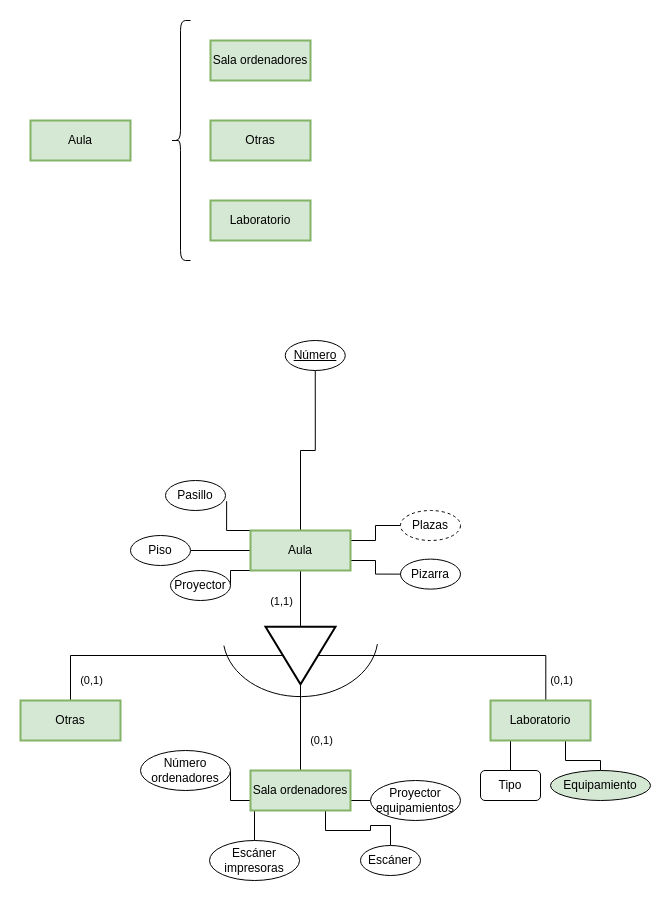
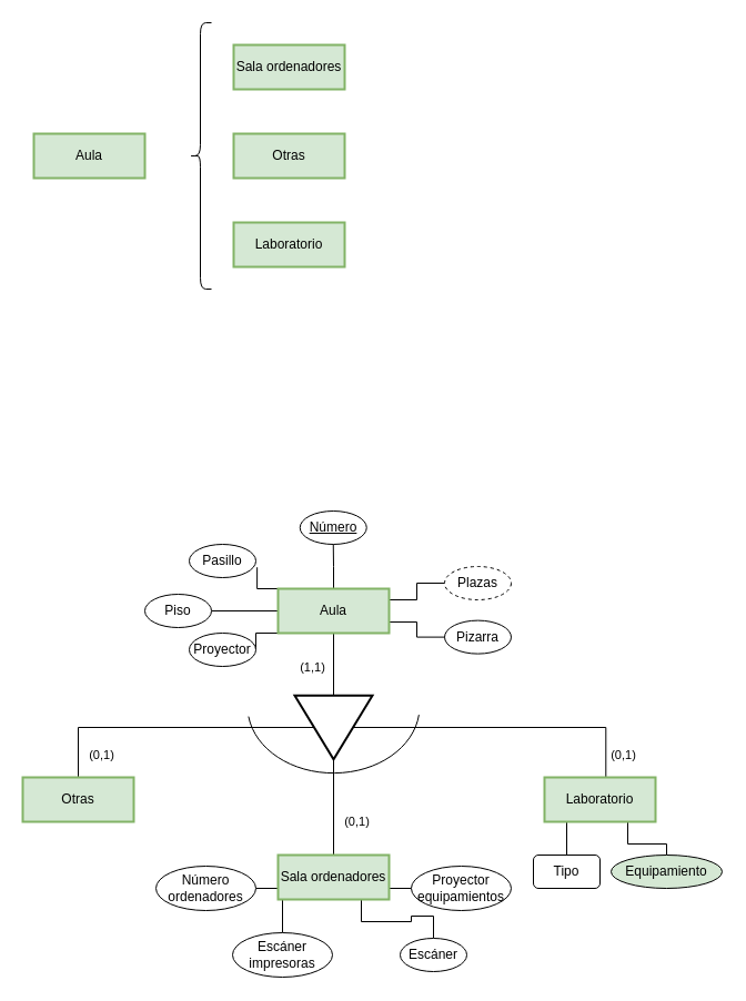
  <mxCell id="0" />
  <mxCell id="1" parent="0" />
  <mxCell id="2" value="Aula" style="whiteSpace=wrap;html=1;align=center;strokeWidth=2;fillColor=#d5e8d4;strokeColor=#82b366;" parent="1" vertex="1"><mxGeometry x="30" y="120" width="100" height="40" as="geometry" /></mxCell>
  <mxCell id="3" value="Sala ordenadores" style="whiteSpace=wrap;html=1;align=center;strokeWidth=2;fillColor=#d5e8d4;strokeColor=#82b366;" parent="1" vertex="1"><mxGeometry x="210" y="40" width="100" height="40" as="geometry" /></mxCell>
  <mxCell id="4" value="Laboratorio" style="whiteSpace=wrap;html=1;align=center;strokeWidth=2;fillColor=#d5e8d4;strokeColor=#82b366;" parent="1" vertex="1"><mxGeometry x="210" y="200" width="100" height="40" as="geometry" /></mxCell>
  <mxCell id="5" value="Otras" style="whiteSpace=wrap;html=1;align=center;strokeWidth=2;fillColor=#d5e8d4;strokeColor=#82b366;" parent="1" vertex="1"><mxGeometry x="210" y="120" width="100" height="40" as="geometry" /></mxCell>
  <mxCell id="6" style="edgeStyle=orthogonalEdgeStyle;rounded=0;orthogonalLoop=1;jettySize=auto;html=1;exitX=0.5;exitY=1;exitDx=0;exitDy=0;entryX=0;entryY=0.5;entryDx=0;entryDy=0;endArrow=none;endFill=0;" parent="1" source="14" target="19" edge="1"><mxGeometry relative="1" as="geometry" /></mxCell>
  <mxCell id="7" value="(1,1)" style="edgeLabel;html=1;align=center;verticalAlign=middle;resizable=0;points=[];" vertex="1" connectable="0" parent="6"><mxGeometry x="0.202" y="-1" relative="1" as="geometry"><mxPoint x="-19" y="-4" as="offset" /></mxGeometry></mxCell>
  <mxCell id="8" style="edgeStyle=orthogonalEdgeStyle;rounded=0;orthogonalLoop=1;jettySize=auto;html=1;exitX=0.5;exitY=0;exitDx=0;exitDy=0;entryX=0.5;entryY=1;entryDx=0;entryDy=0;endArrow=none;endFill=0;" edge="1" parent="1" source="14" target="41"><mxGeometry relative="1" as="geometry" /></mxCell>
  <mxCell id="9" style="edgeStyle=orthogonalEdgeStyle;rounded=0;orthogonalLoop=1;jettySize=auto;html=1;exitX=0;exitY=0;exitDx=0;exitDy=0;entryX=1.019;entryY=0.69;entryDx=0;entryDy=0;entryPerimeter=0;endArrow=none;endFill=0;" edge="1" parent="1" source="14" target="37"><mxGeometry relative="1" as="geometry" /></mxCell>
  <mxCell id="10" style="edgeStyle=orthogonalEdgeStyle;rounded=0;orthogonalLoop=1;jettySize=auto;html=1;exitX=0;exitY=1;exitDx=0;exitDy=0;entryX=1;entryY=0.5;entryDx=0;entryDy=0;endArrow=none;endFill=0;" edge="1" parent="1" source="14" target="39"><mxGeometry relative="1" as="geometry" /></mxCell>
  <mxCell id="11" style="edgeStyle=orthogonalEdgeStyle;rounded=0;orthogonalLoop=1;jettySize=auto;html=1;exitX=0;exitY=0.5;exitDx=0;exitDy=0;entryX=1;entryY=0.5;entryDx=0;entryDy=0;endArrow=none;endFill=0;" edge="1" parent="1" source="14" target="36"><mxGeometry relative="1" as="geometry" /></mxCell>
  <mxCell id="12" style="edgeStyle=orthogonalEdgeStyle;rounded=0;orthogonalLoop=1;jettySize=auto;html=1;exitX=1;exitY=0.25;exitDx=0;exitDy=0;entryX=0;entryY=0.5;entryDx=0;entryDy=0;endArrow=none;endFill=0;" edge="1" parent="1" source="14" target="38"><mxGeometry relative="1" as="geometry" /></mxCell>
  <mxCell id="13" style="edgeStyle=orthogonalEdgeStyle;rounded=0;orthogonalLoop=1;jettySize=auto;html=1;exitX=1;exitY=0.75;exitDx=0;exitDy=0;entryX=0;entryY=0.5;entryDx=0;entryDy=0;endArrow=none;endFill=0;" edge="1" parent="1" source="14" target="40"><mxGeometry relative="1" as="geometry" /></mxCell>
  <mxCell id="14" value="Aula" style="whiteSpace=wrap;html=1;align=center;strokeWidth=2;fillColor=#d5e8d4;strokeColor=#82b366;" parent="1" vertex="1"><mxGeometry x="250" y="530" width="100" height="40" as="geometry" /></mxCell>
  <mxCell id="15" style="edgeStyle=orthogonalEdgeStyle;rounded=0;orthogonalLoop=1;jettySize=auto;html=1;exitX=0.5;exitY=1;exitDx=0;exitDy=0;entryX=0.5;entryY=0;entryDx=0;entryDy=0;endArrow=none;endFill=0;" parent="1" source="19" target="20" edge="1"><mxGeometry relative="1" as="geometry" /></mxCell>
  <mxCell id="16" value="(0,1)" style="edgeLabel;html=1;align=center;verticalAlign=middle;resizable=0;points=[];" vertex="1" connectable="0" parent="15"><mxGeometry x="0.741" y="-2" relative="1" as="geometry"><mxPoint x="22" y="13" as="offset" /></mxGeometry></mxCell>
  <mxCell id="17" style="edgeStyle=orthogonalEdgeStyle;rounded=0;orthogonalLoop=1;jettySize=auto;html=1;exitX=0.5;exitY=0;exitDx=0;exitDy=0;entryX=0.553;entryY=0.018;entryDx=0;entryDy=0;entryPerimeter=0;endArrow=none;endFill=0;" parent="1" source="19" target="28" edge="1"><mxGeometry relative="1" as="geometry" /></mxCell>
  <mxCell id="18" style="edgeStyle=orthogonalEdgeStyle;rounded=0;orthogonalLoop=1;jettySize=auto;html=1;exitX=1;exitY=0.5;exitDx=0;exitDy=0;endArrow=none;endFill=0;" parent="1" source="19" target="25" edge="1"><mxGeometry relative="1" as="geometry" /></mxCell>
  <mxCell id="19" value="" style="triangle;whiteSpace=wrap;html=1;strokeWidth=2;rotation=90;" parent="1" vertex="1"><mxGeometry x="271.25" y="620" width="57.5" height="70" as="geometry" /></mxCell>
  <mxCell id="20" value="Otras" style="whiteSpace=wrap;html=1;align=center;strokeWidth=2;fillColor=#d5e8d4;strokeColor=#82b366;" parent="1" vertex="1"><mxGeometry x="20" y="700" width="100" height="40" as="geometry" /></mxCell>
  <mxCell id="21" style="edgeStyle=orthogonalEdgeStyle;rounded=0;orthogonalLoop=1;jettySize=auto;html=1;exitX=0;exitY=0.75;exitDx=0;exitDy=0;entryX=1;entryY=0.5;entryDx=0;entryDy=0;endArrow=none;endFill=0;" edge="1" parent="1" source="25" target="29"><mxGeometry relative="1" as="geometry" /></mxCell>
  <mxCell id="22" style="edgeStyle=orthogonalEdgeStyle;rounded=0;orthogonalLoop=1;jettySize=auto;html=1;exitX=1;exitY=0.75;exitDx=0;exitDy=0;entryX=0;entryY=0.5;entryDx=0;entryDy=0;endArrow=none;endFill=0;" edge="1" parent="1" source="25" target="32"><mxGeometry relative="1" as="geometry" /></mxCell>
  <mxCell id="23" style="edgeStyle=orthogonalEdgeStyle;rounded=0;orthogonalLoop=1;jettySize=auto;html=1;exitX=0.75;exitY=1;exitDx=0;exitDy=0;entryX=0.5;entryY=0;entryDx=0;entryDy=0;endArrow=none;endFill=0;" edge="1" parent="1" source="25" target="30"><mxGeometry relative="1" as="geometry" /></mxCell>
  <mxCell id="24" style="edgeStyle=orthogonalEdgeStyle;rounded=0;orthogonalLoop=1;jettySize=auto;html=1;exitX=0.25;exitY=1;exitDx=0;exitDy=0;entryX=0.5;entryY=0;entryDx=0;entryDy=0;endArrow=none;endFill=0;" edge="1" parent="1" source="25" target="31"><mxGeometry relative="1" as="geometry" /></mxCell>
  <mxCell id="25" value="Sala ordenadores" style="whiteSpace=wrap;html=1;align=center;strokeWidth=2;fillColor=#d5e8d4;strokeColor=#82b366;" parent="1" vertex="1"><mxGeometry x="250" y="770" width="100" height="40" as="geometry" /></mxCell>
  <mxCell id="26" style="edgeStyle=orthogonalEdgeStyle;rounded=0;orthogonalLoop=1;jettySize=auto;html=1;exitX=0.75;exitY=1;exitDx=0;exitDy=0;entryX=0.5;entryY=0;entryDx=0;entryDy=0;endArrow=none;endFill=0;" edge="1" parent="1" source="28" target="34"><mxGeometry relative="1" as="geometry" /></mxCell>
  <mxCell id="27" style="edgeStyle=orthogonalEdgeStyle;rounded=0;orthogonalLoop=1;jettySize=auto;html=1;exitX=0.25;exitY=1;exitDx=0;exitDy=0;entryX=0.5;entryY=0;entryDx=0;entryDy=0;endArrow=none;endFill=0;" edge="1" parent="1" source="28" target="33"><mxGeometry relative="1" as="geometry" /></mxCell>
  <mxCell id="28" value="Laboratorio" style="whiteSpace=wrap;html=1;align=center;strokeWidth=2;fillColor=#d5e8d4;strokeColor=#82b366;" parent="1" vertex="1"><mxGeometry x="490" y="700" width="100" height="40" as="geometry" /></mxCell>
- <mxCell id="29" value="Número ordenadores" style="ellipse;whiteSpace=wrap;html=1;align=center;" vertex="1" parent="1"><mxGeometry x="140" y="750" width="90" height="40" as="geometry" /></mxCell>
+ <mxCell id="29" value="Número ordenadores" style="ellipse;whiteSpace=wrap;html=1;align=center;" vertex="1" parent="1"><mxGeometry x="140" y="780" width="90" height="40" as="geometry" /></mxCell>
  <mxCell id="30" value="Escáner" style="ellipse;whiteSpace=wrap;html=1;align=center;" vertex="1" parent="1"><mxGeometry x="360" y="845" width="60" height="30" as="geometry" /></mxCell>
  <mxCell id="31" value="Escáner impresoras" style="ellipse;whiteSpace=wrap;html=1;align=center;" vertex="1" parent="1"><mxGeometry x="209" y="840" width="90" height="40" as="geometry" /></mxCell>
  <mxCell id="32" value="Proyector equipamientos" style="ellipse;whiteSpace=wrap;html=1;align=center;" vertex="1" parent="1"><mxGeometry x="370" y="780" width="90" height="40" as="geometry" /></mxCell>
  <mxCell id="33" value="Tipo" style="whiteSpace=wrap;html=1;align=center;rounded=1;" vertex="1" parent="1"><mxGeometry x="480" y="770" width="60" height="30" as="geometry" /></mxCell>
  <mxCell id="34" value="Equipamiento" style="ellipse;whiteSpace=wrap;html=1;align=center;fillColor=#d5e8d4;" vertex="1" parent="1"><mxGeometry x="550" y="770" width="100" height="30" as="geometry" /></mxCell>
  <mxCell id="35" value="" style="verticalLabelPosition=bottom;verticalAlign=top;html=1;shape=mxgraph.basic.arc;startAngle=0.52;endAngle=0.976;rotation=-90;" vertex="1" parent="1"><mxGeometry x="240" y="558.62" width="120" height="155" as="geometry" /></mxCell>
  <mxCell id="36" value="Piso" style="ellipse;whiteSpace=wrap;html=1;align=center;" vertex="1" parent="1"><mxGeometry x="130" y="535" width="60" height="30" as="geometry" /></mxCell>
- <mxCell id="37" value="Pasillo" style="ellipse;whiteSpace=wrap;html=1;align=center;" vertex="1" parent="1"><mxGeometry x="165" y="480" width="60" height="30" as="geometry" /></mxCell>
+ <mxCell id="37" value="Pasillo" style="ellipse;whiteSpace=wrap;html=1;align=center;" vertex="1" parent="1"><mxGeometry x="170" y="490" width="60" height="30" as="geometry" /></mxCell>
  <mxCell id="38" value="Plazas" style="ellipse;whiteSpace=wrap;html=1;align=center;dashed=1;" vertex="1" parent="1"><mxGeometry x="400" y="510" width="60" height="30" as="geometry" /></mxCell>
  <mxCell id="39" value="Proyector" style="ellipse;whiteSpace=wrap;html=1;align=center;" vertex="1" parent="1"><mxGeometry x="170" y="570" width="60" height="30" as="geometry" /></mxCell>
  <mxCell id="40" value="Pizarra" style="ellipse;whiteSpace=wrap;html=1;align=center;" vertex="1" parent="1"><mxGeometry x="400" y="558.62" width="60" height="30" as="geometry" /></mxCell>
- <mxCell id="41" value="Número" style="ellipse;whiteSpace=wrap;html=1;align=center;fontStyle=4" vertex="1" parent="1"><mxGeometry x="284.75" y="340" width="60" height="30" as="geometry" /></mxCell>
+ <mxCell id="41" value="Número" style="ellipse;whiteSpace=wrap;html=1;align=center;fontStyle=4" vertex="1" parent="1"><mxGeometry x="269.75" y="460" width="60" height="30" as="geometry" /></mxCell>
  <mxCell id="42" value="(0,1)" style="edgeLabel;html=1;align=center;verticalAlign=middle;resizable=0;points=[];" vertex="1" connectable="0" parent="1"><mxGeometry x="320" y="739.996" as="geometry" /></mxCell>
  <mxCell id="43" value="(0,1)" style="edgeLabel;html=1;align=center;verticalAlign=middle;resizable=0;points=[];" vertex="1" connectable="0" parent="1"><mxGeometry x="560" y="679.996" as="geometry" /></mxCell>
  <mxCell id="44" value="" style="shape=curlyBracket;whiteSpace=wrap;html=1;rounded=1;" vertex="1" parent="1"><mxGeometry x="170" y="20" width="20" height="240" as="geometry" /></mxCell>
